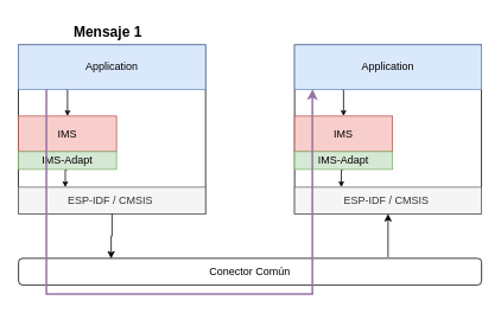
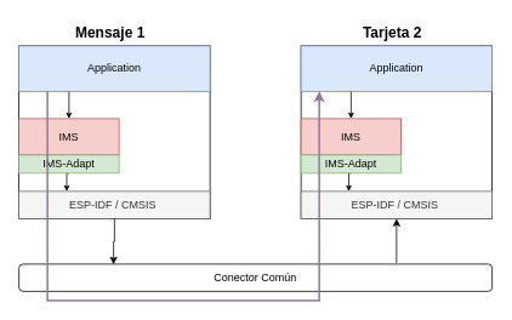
  <mxCell id="0" />
  <mxCell id="1" parent="0" />
  <mxCell id="2" value="" style="group" vertex="1" connectable="0" parent="1"><mxGeometry x="20" y="50" width="210" height="190" as="geometry" /></mxCell>
  <mxCell id="3" value="" style="rounded=0;whiteSpace=wrap;html=1;" vertex="1" parent="2"><mxGeometry width="210" height="190" as="geometry" /></mxCell>
  <mxCell id="4" value="ESP-IDF / CMSIS&amp;nbsp;" style="rounded=0;whiteSpace=wrap;html=1;fillColor=#f5f5f5;fontColor=#333333;strokeColor=#666666;" vertex="1" parent="2"><mxGeometry y="160" width="210" height="30" as="geometry" /></mxCell>
  <mxCell id="5" value="IMS" style="rounded=0;whiteSpace=wrap;html=1;fillColor=#f8cecc;strokeColor=#b85450;" vertex="1" parent="2"><mxGeometry y="80" width="110" height="40" as="geometry" /></mxCell>
  <mxCell id="6" style="edgeStyle=orthogonalEdgeStyle;rounded=0;orthogonalLoop=1;jettySize=auto;html=1;exitX=0.5;exitY=1;exitDx=0;exitDy=0;entryX=0.25;entryY=0;entryDx=0;entryDy=0;endSize=4;startSize=4;" edge="1" parent="2" source="7" target="4"><mxGeometry relative="1" as="geometry"><Array as="points"><mxPoint x="53" y="140" /></Array></mxGeometry></mxCell>
  <mxCell id="7" value="IMS-Adapt" style="rounded=0;whiteSpace=wrap;html=1;fillColor=#d5e8d4;strokeColor=#82b366;fillStyle=auto;" vertex="1" parent="2"><mxGeometry y="120" width="110" height="20" as="geometry" /></mxCell>
  <mxCell id="8" style="edgeStyle=orthogonalEdgeStyle;rounded=0;orthogonalLoop=1;jettySize=auto;html=1;exitX=0.25;exitY=1;exitDx=0;exitDy=0;entryX=0.5;entryY=0;entryDx=0;entryDy=0;endSize=4;startSize=4;" edge="1" parent="2" source="9" target="5"><mxGeometry relative="1" as="geometry" /></mxCell>
  <mxCell id="9" value="Application" style="rounded=0;whiteSpace=wrap;html=1;fillColor=#dae8fc;strokeColor=#6c8ebf;" vertex="1" parent="2"><mxGeometry width="210" height="50" as="geometry" /></mxCell>
  <mxCell id="10" value="Mensaje 1" style="text;html=1;align=center;verticalAlign=middle;resizable=0;points=[];autosize=1;strokeColor=none;fillColor=none;fontStyle=1;fontSize=16;" vertex="1" parent="1"><mxGeometry x="80" y="20" width="80" height="30" as="geometry" /></mxCell>
  <mxCell id="11" value="" style="group" vertex="1" connectable="0" parent="1"><mxGeometry x="330" y="50" width="210" height="190" as="geometry" /></mxCell>
  <mxCell id="12" value="" style="rounded=0;whiteSpace=wrap;html=1;" vertex="1" parent="11"><mxGeometry width="210" height="190" as="geometry" /></mxCell>
  <mxCell id="13" value="ESP-IDF / CMSIS&amp;nbsp;" style="rounded=0;whiteSpace=wrap;html=1;fillColor=#f5f5f5;fontColor=#333333;strokeColor=#666666;" vertex="1" parent="11"><mxGeometry y="160" width="210" height="30" as="geometry" /></mxCell>
  <mxCell id="14" value="IMS" style="rounded=0;whiteSpace=wrap;html=1;fillColor=#f8cecc;strokeColor=#b85450;" vertex="1" parent="11"><mxGeometry y="80" width="110" height="40" as="geometry" /></mxCell>
  <mxCell id="15" style="edgeStyle=orthogonalEdgeStyle;rounded=0;orthogonalLoop=1;jettySize=auto;html=1;exitX=0.5;exitY=1;exitDx=0;exitDy=0;entryX=0.25;entryY=0;entryDx=0;entryDy=0;endSize=4;startSize=4;" edge="1" parent="11" source="16" target="13"><mxGeometry relative="1" as="geometry"><Array as="points"><mxPoint x="53" y="140" /></Array></mxGeometry></mxCell>
  <mxCell id="16" value="IMS-Adapt" style="rounded=0;whiteSpace=wrap;html=1;fillColor=#d5e8d4;strokeColor=#82b366;fillStyle=auto;" vertex="1" parent="11"><mxGeometry y="120" width="110" height="20" as="geometry" /></mxCell>
  <mxCell id="17" style="edgeStyle=orthogonalEdgeStyle;rounded=0;orthogonalLoop=1;jettySize=auto;html=1;exitX=0.25;exitY=1;exitDx=0;exitDy=0;entryX=0.5;entryY=0;entryDx=0;entryDy=0;endSize=4;startSize=4;" edge="1" parent="11" source="18" target="14"><mxGeometry relative="1" as="geometry" /></mxCell>
  <mxCell id="18" value="Application" style="rounded=0;whiteSpace=wrap;html=1;fillColor=#dae8fc;strokeColor=#6c8ebf;" vertex="1" parent="11"><mxGeometry width="210" height="50" as="geometry" /></mxCell>
+ <mxCell id="19" value="Tarjeta 2" style="text;html=1;align=center;verticalAlign=middle;resizable=0;points=[];autosize=1;strokeColor=none;fillColor=none;fontStyle=1;fontSize=16;" vertex="1" parent="1"><mxGeometry x="390" y="20" width="80" height="30" as="geometry" /></mxCell>
  <mxCell id="20" value="Conector Común" style="whiteSpace=wrap;html=1;rounded=1;" vertex="1" parent="1"><mxGeometry x="20" y="290" width="520" height="30" as="geometry" /></mxCell>
  <mxCell id="21" style="edgeStyle=orthogonalEdgeStyle;rounded=0;orthogonalLoop=1;jettySize=auto;html=1;exitX=0.5;exitY=1;exitDx=0;exitDy=0;entryX=0.2;entryY=0.014;entryDx=0;entryDy=0;entryPerimeter=0;" edge="1" parent="1" source="4" target="20"><mxGeometry relative="1" as="geometry" /></mxCell>
  <mxCell id="22" style="edgeStyle=orthogonalEdgeStyle;rounded=0;orthogonalLoop=1;jettySize=auto;html=1;exitX=0.798;exitY=-0.043;exitDx=0;exitDy=0;entryX=0.5;entryY=1;entryDx=0;entryDy=0;exitPerimeter=0;" edge="1" parent="1" source="20" target="13"><mxGeometry relative="1" as="geometry"><mxPoint x="135" y="250" as="sourcePoint" /><mxPoint x="134" y="300" as="targetPoint" /></mxGeometry></mxCell>
  <mxCell id="23" style="edgeStyle=orthogonalEdgeStyle;rounded=0;orthogonalLoop=1;jettySize=auto;html=1;entryX=0.096;entryY=0.997;entryDx=0;entryDy=0;entryPerimeter=0;exitX=0.149;exitY=0.997;exitDx=0;exitDy=0;exitPerimeter=0;fillColor=#e1d5e7;strokeColor=#9673a6;strokeWidth=2;" edge="1" parent="1" source="9" target="18"><mxGeometry relative="1" as="geometry"><mxPoint x="270" y="190" as="sourcePoint" /><Array as="points"><mxPoint x="51" y="330" /><mxPoint x="350" y="330" /><mxPoint x="350" y="110" /><mxPoint x="350" y="110" /></Array></mxGeometry></mxCell>
